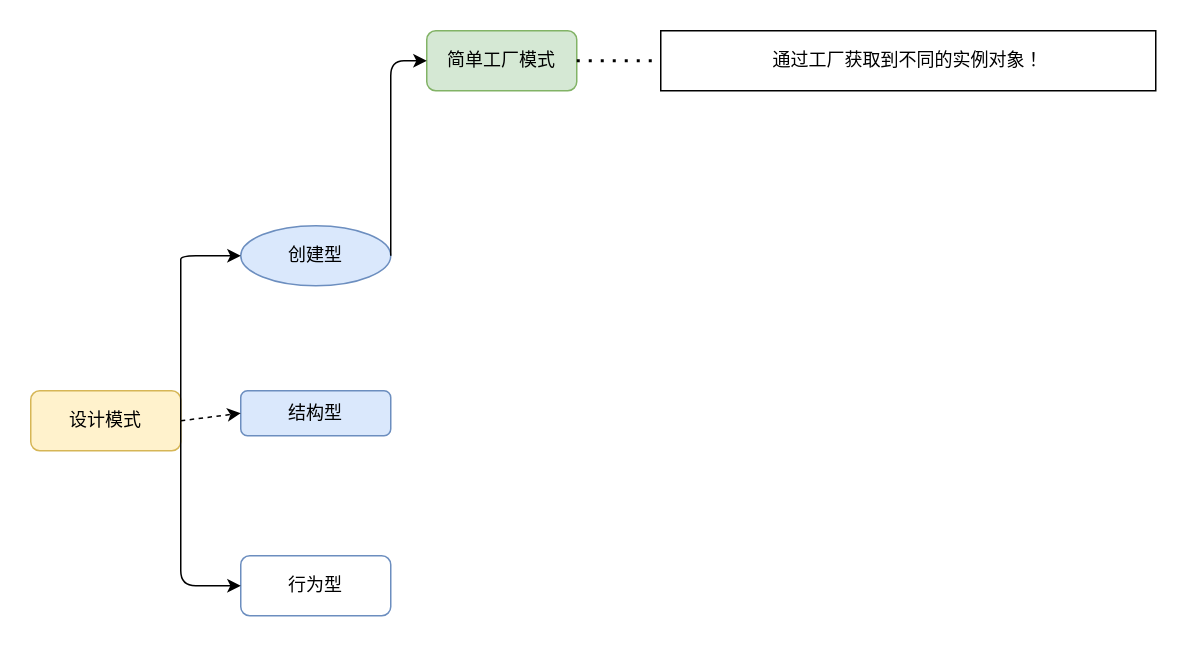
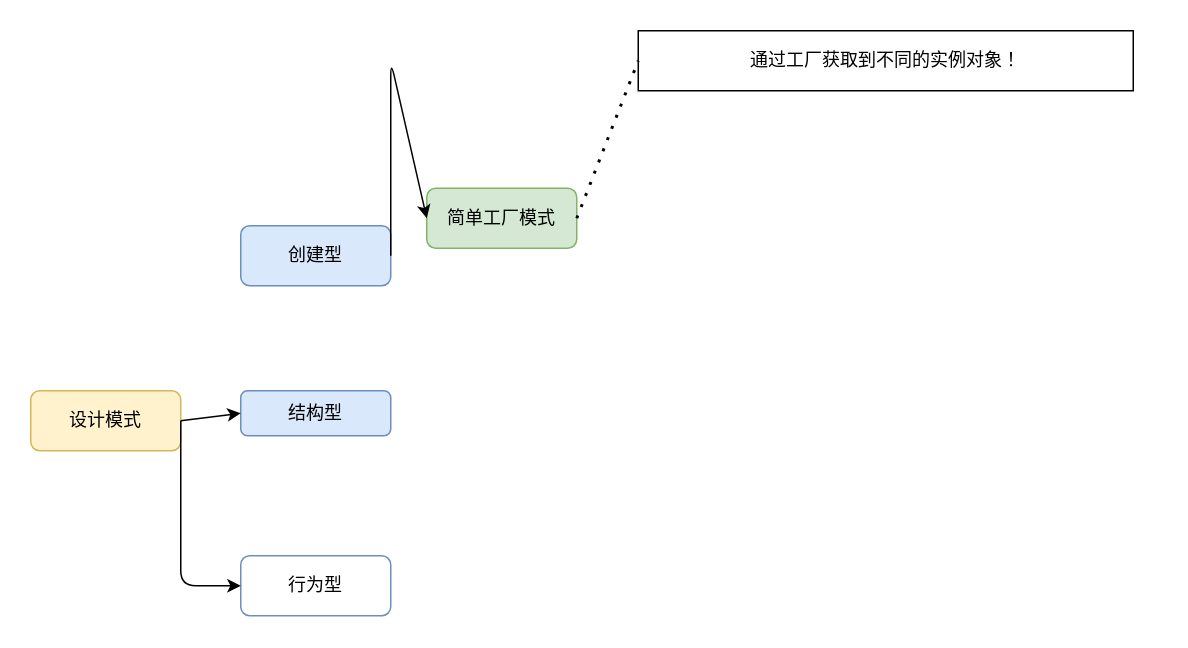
  <mxCell id="0" />
  <mxCell id="1" parent="0" />
  <mxCell id="2" value="设计模式" style="rounded=1;whiteSpace=wrap;html=1;fillColor=#fff2cc;strokeColor=#d6b656;" parent="1" vertex="1"><mxGeometry x="20" y="260" width="100" height="40" as="geometry" /></mxCell>
- <mxCell id="3" value="创建型" style="ellipse;whiteSpace=wrap;html=1;fillColor=#dae8fc;strokeColor=#6c8ebf;" parent="1" vertex="1"><mxGeometry x="160" y="150" width="100" height="40" as="geometry" /></mxCell>
+ <mxCell id="3" value="创建型" style="rounded=1;whiteSpace=wrap;html=1;fillColor=#dae8fc;strokeColor=#6c8ebf;" parent="1" vertex="1"><mxGeometry x="160" y="150" width="100" height="40" as="geometry" /></mxCell>
  <mxCell id="4" value="结构型" style="rounded=1;whiteSpace=wrap;html=1;fillColor=#dae8fc;strokeColor=#6c8ebf;" parent="1" vertex="1"><mxGeometry x="160" y="260" width="100" height="30" as="geometry" /></mxCell>
  <mxCell id="5" value="行为型" style="rounded=1;whiteSpace=wrap;html=1;fillColor=#ffffff;strokeColor=#6c8ebf;" parent="1" vertex="1"><mxGeometry x="160" y="370" width="100" height="40" as="geometry" /></mxCell>
- <mxCell id="6" value="" style="endArrow=classic;html=1;rounded=0;exitX=1;exitY=0.5;exitDx=0;exitDy=0;entryX=0;entryY=0.5;entryDx=0;entryDy=0;dashed=1;" parent="1" source="2" target="4" edge="1"><mxGeometry width="50" height="50" relative="1" as="geometry"><mxPoint x="310" y="290" as="sourcePoint" /><mxPoint x="360" y="240" as="targetPoint" /></mxGeometry></mxCell>
- <mxCell id="7" value="" style="endArrow=classic;html=1;rounded=1;exitX=1;exitY=0.5;exitDx=0;exitDy=0;" parent="1" source="2" target="3" edge="1"><mxGeometry width="50" height="50" relative="1" as="geometry"><mxPoint x="310" y="290" as="sourcePoint" /><mxPoint x="120" y="170" as="targetPoint" /><Array as="points"><mxPoint x="120" y="180" /><mxPoint x="120" y="170" /></Array></mxGeometry></mxCell>
+ <mxCell id="6" value="" style="endArrow=classic;html=1;rounded=0;exitX=1;exitY=0.5;exitDx=0;exitDy=0;entryX=0;entryY=0.5;entryDx=0;entryDy=0;" parent="1" source="2" target="4" edge="1"><mxGeometry width="50" height="50" relative="1" as="geometry"><mxPoint x="310" y="290" as="sourcePoint" /><mxPoint x="360" y="240" as="targetPoint" /></mxGeometry></mxCell>
  <mxCell id="8" value="" style="endArrow=classic;html=1;rounded=1;" parent="1" edge="1"><mxGeometry width="50" height="50" relative="1" as="geometry"><mxPoint x="120" y="280" as="sourcePoint" /><mxPoint x="160" y="390" as="targetPoint" /><Array as="points"><mxPoint x="120" y="390" /><mxPoint x="160" y="390" /></Array></mxGeometry></mxCell>
- <mxCell id="9" value="简单工厂模式" style="rounded=1;whiteSpace=wrap;html=1;fillColor=#d5e8d4;strokeColor=#82b366;" parent="1" vertex="1"><mxGeometry x="284" y="20" width="100" height="40" as="geometry" /></mxCell>
+ <mxCell id="9" value="简单工厂模式" style="rounded=1;whiteSpace=wrap;html=1;fillColor=#d5e8d4;strokeColor=#82b366;" parent="1" vertex="1"><mxGeometry x="284" y="125" width="100" height="40" as="geometry" /></mxCell>
  <mxCell id="10" value="" style="endArrow=classic;html=1;rounded=1;exitX=1;exitY=0.5;exitDx=0;exitDy=0;entryX=0;entryY=0.5;entryDx=0;entryDy=0;" parent="1" source="3" target="9" edge="1"><mxGeometry width="50" height="50" relative="1" as="geometry"><mxPoint x="130" y="290" as="sourcePoint" /><mxPoint x="170" y="180" as="targetPoint" /><Array as="points"><mxPoint x="260" y="120" /><mxPoint x="260" y="40" /></Array></mxGeometry></mxCell>
- <mxCell id="11" value="通过工厂获取到不同的实例对象！" style="rounded=0;whiteSpace=wrap;html=1;" parent="1" vertex="1"><mxGeometry x="440" y="20" width="330" height="40" as="geometry" /></mxCell>
+ <mxCell id="11" value="通过工厂获取到不同的实例对象！" style="rounded=0;whiteSpace=wrap;html=1;" parent="1" vertex="1"><mxGeometry x="425" y="20" width="330" height="40" as="geometry" /></mxCell>
  <mxCell id="12" value="" style="endArrow=none;dashed=1;html=1;dashPattern=1 3;strokeWidth=2;rounded=1;entryX=0;entryY=0.5;entryDx=0;entryDy=0;exitX=1;exitY=0.5;exitDx=0;exitDy=0;" parent="1" source="9" target="11" edge="1"><mxGeometry width="50" height="50" relative="1" as="geometry"><mxPoint x="310" y="80" as="sourcePoint" /><mxPoint x="360" y="30" as="targetPoint" /></mxGeometry></mxCell>
